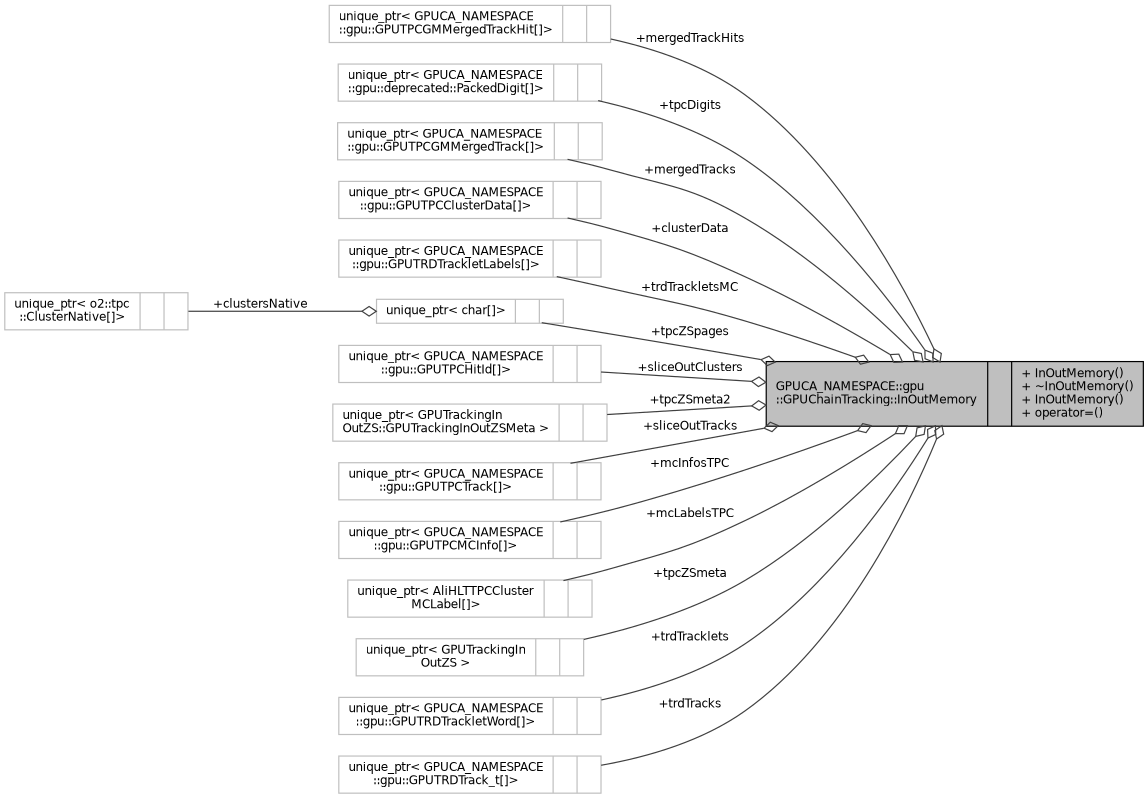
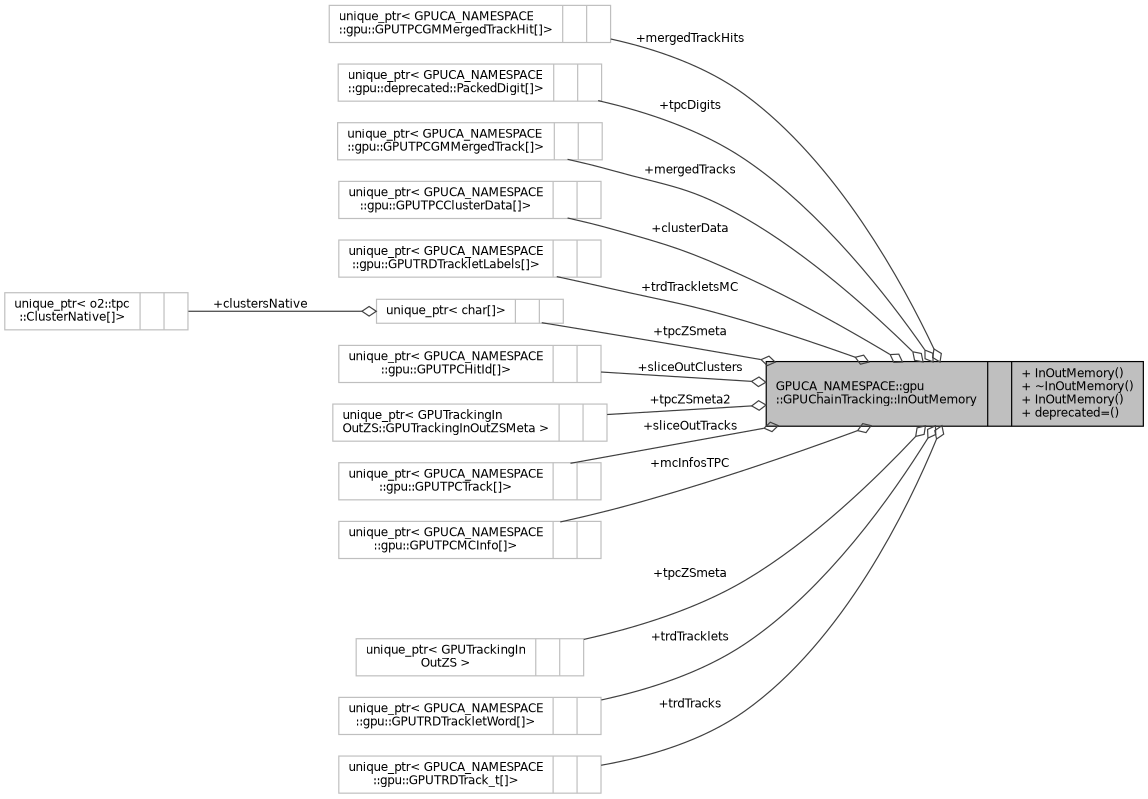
  digraph {
    rankdir=LR
    node [color=grey75 fontname=Helvetica fontsize=10 shape=record]
    edge [arrowhead=odiamond color=grey25 fontname=Helvetica fontsize=10 labelfontname=Helvetica labelfontsize=10 style=solid]
-   n1 [color=black fillcolor=grey75 fontcolor=black height=0.2 label="{GPUCA_NAMESPACE::gpu\l::GPUChainTracking::InOutMemory\n||+ InOutMemory()\l+ ~InOutMemory()\l+ InOutMemory()\l+ operator=()\l}" style=filled width=0.4]
+   n1 [color=black fillcolor=grey75 fontcolor=black height=0.2 label="{GPUCA_NAMESPACE::gpu\l::GPUChainTracking::InOutMemory\n||+ InOutMemory()\l+ ~InOutMemory()\l+ InOutMemory()\l+ deprecated=()\l}" style=filled width=0.4]
    n2 [height=0.2 label="{unique_ptr\< GPUCA_NAMESPACE\l::gpu::GPUTPCGMMergedTrackHit[]\>\n||}" width=0.4]
    n3 [height=0.2 label="{unique_ptr\< GPUCA_NAMESPACE\l::gpu::deprecated::PackedDigit[]\>\n||}" width=0.4]
    n4 [height=0.2 label="{unique_ptr\< GPUCA_NAMESPACE\l::gpu::GPUTPCGMMergedTrack[]\>\n||}" width=0.4]
    n5 [height=0.2 label="{unique_ptr\< GPUCA_NAMESPACE\l::gpu::GPUTPCClusterData[]\>\n||}" width=0.4]
    n6 [height=0.2 label="{unique_ptr\< GPUCA_NAMESPACE\l::gpu::GPUTRDTrackletLabels[]\>\n||}" width=0.4]
    n7 [height=0.2 label="{unique_ptr\< char[]\>\n||}" width=0.4]
    n8 [height=0.2 label="{unique_ptr\< GPUCA_NAMESPACE\l::gpu::GPUTPCHitId[]\>\n||}" width=0.4]
    n9 [height=0.2 label="{unique_ptr\< GPUTrackingIn\lOutZS::GPUTrackingInOutZSMeta \>\n||}" width=0.4]
    n10 [height=0.2 label="{unique_ptr\< GPUCA_NAMESPACE\l::gpu::GPUTPCTrack[]\>\n||}" width=0.4]
    n11 [height=0.2 label="{unique_ptr\< o2::tpc\l::ClusterNative[]\>\n||}" width=0.4]
    n12 [height=0.2 label="{unique_ptr\< GPUCA_NAMESPACE\l::gpu::GPUTPCMCInfo[]\>\n||}" width=0.4]
-   n13 [height=0.2 label="{unique_ptr\< AliHLTTPCCluster\lMCLabel[]\>\n||}" width=0.4]
    n14 [height=0.2 label="{unique_ptr\< GPUTrackingIn\lOutZS \>\n||}" width=0.4]
    n15 [height=0.2 label="{unique_ptr\< GPUCA_NAMESPACE\l::gpu::GPUTRDTrackletWord[]\>\n||}" width=0.4]
    n16 [height=0.2 label="{unique_ptr\< GPUCA_NAMESPACE\l::gpu::GPUTRDTrack_t[]\>\n||}" width=0.4]
    n2 -> n1 [label=" +mergedTrackHits"]
    n3 -> n1 [label=" +tpcDigits"]
    n4 -> n1 [label=" +mergedTracks"]
    n5 -> n1 [label=" +clusterData"]
    n6 -> n1 [label=" +trdTrackletsMC"]
-   n7 -> n1 [label=" +tpcZSpages"]
+   n7 -> n1 [label=" +tpcZSmeta"]
    n8 -> n1 [label=" +sliceOutClusters"]
    n9 -> n1 [label=" +tpcZSmeta2"]
    n10 -> n1 [label=" +sliceOutTracks"]
    n11 -> n7 [label=" +clustersNative"]
    n12 -> n1 [label=" +mcInfosTPC"]
-   n13 -> n1 [label=" +mcLabelsTPC"]
    n14 -> n1 [label=" +tpcZSmeta"]
    n15 -> n1 [label=" +trdTracklets"]
    n16 -> n1 [label=" +trdTracks"]
  }
